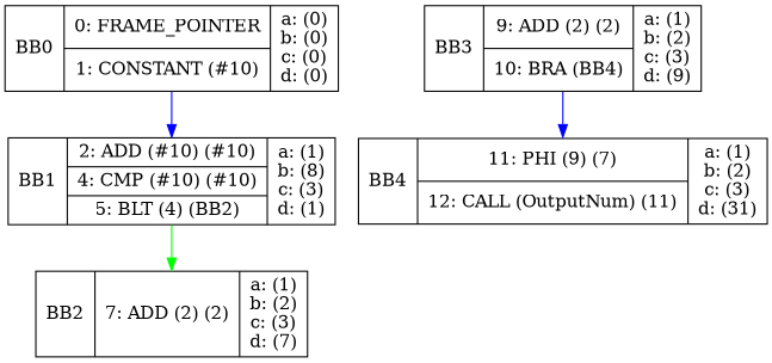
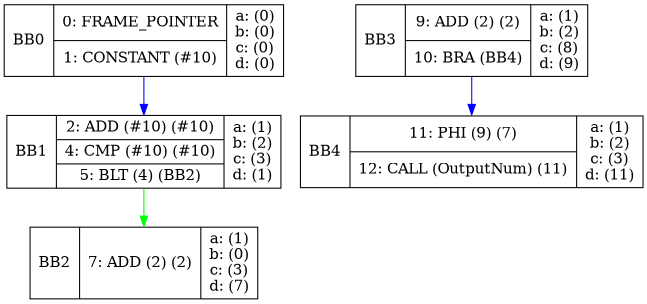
  digraph {
    node [shape=record]
    edge [color=blue headport=n tailport=s]
    n1 [label="<b>BB0 | {0: FRAME_POINTER|1: CONSTANT (#10)} | a: (0)\nb: (0)\nc: (0)\nd: (0)\n"]
-   n2 [label="<b>BB1 | {2: ADD (#10)  (#10)|4: CMP (#10)  (#10)|5: BLT (4) (BB2)} | a: (1)\nb: (8)\nc: (3)\nd: (1)\n"]
-   n3 [label="<b>BB2 | {7: ADD (2)  (2)} | a: (1)\nb: (2)\nc: (3)\nd: (7)\n"]
-   n4 [label="<b>BB3 | {9: ADD (2)  (2)|10: BRA (BB4)} | a: (1)\nb: (2)\nc: (3)\nd: (9)\n"]
-   n5 [label="<b>BB4 | {11: PHI (9)  (7)|12: CALL (OutputNum) (11)} | a: (1)\nb: (2)\nc: (3)\nd: (31)\n"]
+   n2 [label="<b>BB1 | {2: ADD (#10)  (#10)|4: CMP (#10)  (#10)|5: BLT (4) (BB2)} | a: (1)\nb: (2)\nc: (3)\nd: (1)\n"]
+   n3 [label="<b>BB2 | {7: ADD (2)  (2)} | a: (1)\nb: (0)\nc: (3)\nd: (7)\n"]
+   n4 [label="<b>BB3 | {9: ADD (2)  (2)|10: BRA (BB4)} | a: (1)\nb: (2)\nc: (8)\nd: (9)\n"]
+   n5 [label="<b>BB4 | {11: PHI (9)  (7)|12: CALL (OutputNum) (11)} | a: (1)\nb: (2)\nc: (3)\nd: (11)\n"]
    n1 -> n2
    n2 -> n3 [color=green]
    n4 -> n5
  }
